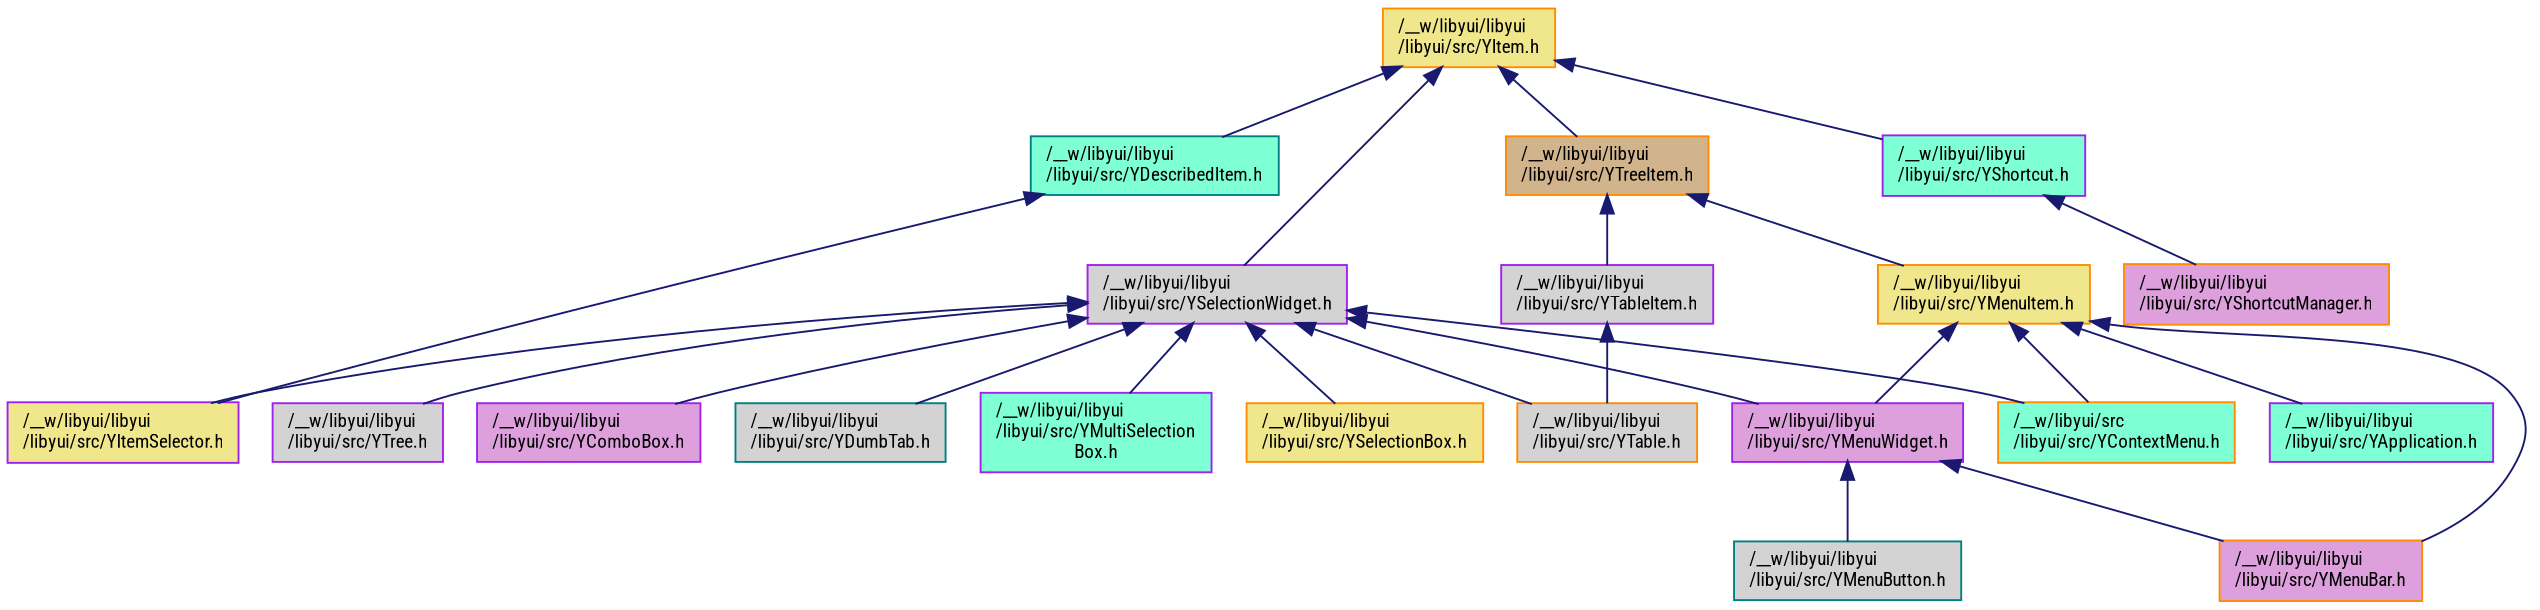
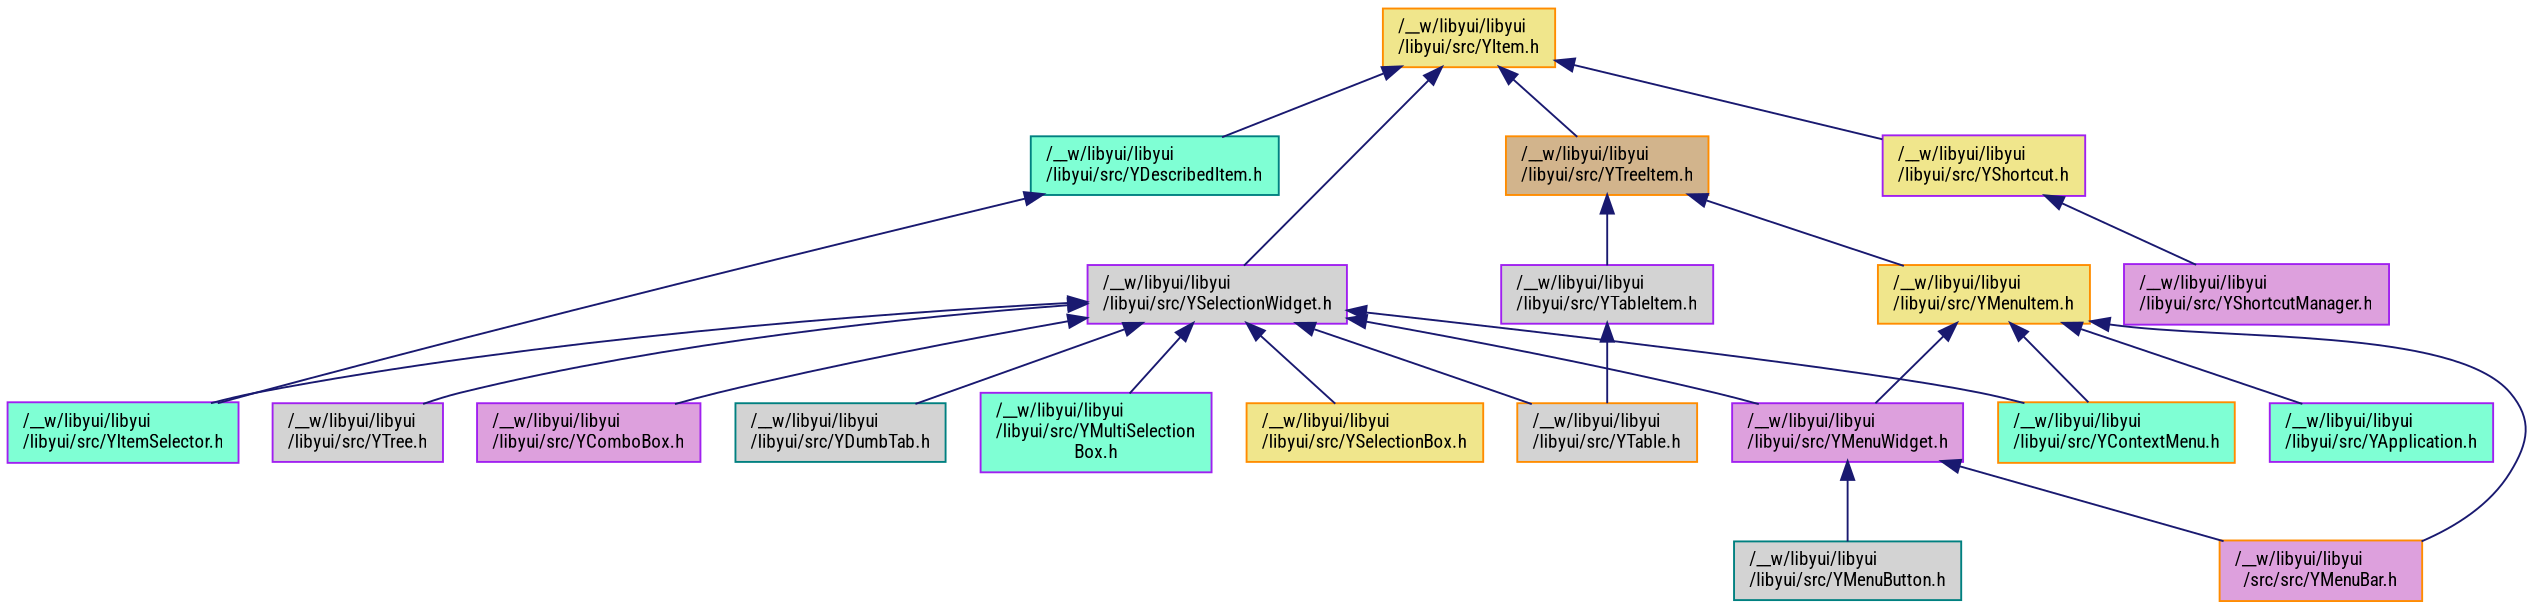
  digraph {
    fontname="Roboto Condensed"
    node [color=purple fillcolor=lightgrey fontname="Roboto Condensed" fontsize=10 shape=record style=filled]
    edge [color=midnightblue dir=back fontname="Roboto Condensed" fontsize=10 labelfontname=Helvetica labelfontsize=10 style=solid]
    n1 [color=darkorange fillcolor=khaki fontcolor=black height=0.2 label="/__w/libyui/libyui\l/libyui/src/YItem.h" width=0.4]
    n2 [color=teal fillcolor=aquamarine height=0.2 label="/__w/libyui/libyui\l/libyui/src/YDescribedItem.h" width=0.4]
    n3 [height=0.2 label="/__w/libyui/libyui\l/libyui/src/YSelectionWidget.h" width=0.4]
-   n4 [fillcolor=aquamarine height=0.2 label="/__w/libyui/libyui\l/libyui/src/YShortcut.h" width=0.4]
+   n4 [fillcolor=khaki height=0.2 label="/__w/libyui/libyui\l/libyui/src/YShortcut.h" width=0.4]
    n5 [color=darkorange fillcolor=tan height=0.2 label="/__w/libyui/libyui\l/libyui/src/YTreeItem.h" width=0.4]
-   n6 [fillcolor=khaki height=0.2 label="/__w/libyui/libyui\l/libyui/src/YItemSelector.h" width=0.4]
+   n6 [fillcolor=aquamarine height=0.2 label="/__w/libyui/libyui\l/libyui/src/YItemSelector.h" width=0.4]
    n7 [fillcolor=plum height=0.2 label="/__w/libyui/libyui\l/libyui/src/YComboBox.h" width=0.4]
-   n8 [color=darkorange fillcolor=aquamarine height=0.2 label="/__w/libyui/src\l/libyui/src/YContextMenu.h" width=0.4]
+   n8 [color=darkorange fillcolor=aquamarine height=0.2 label="/__w/libyui/libyui\l/libyui/src/YContextMenu.h" width=0.4]
    n9 [color=teal height=0.2 label="/__w/libyui/libyui\l/libyui/src/YDumbTab.h" width=0.4]
    n10 [fillcolor=plum height=0.2 label="/__w/libyui/libyui\l/libyui/src/YMenuWidget.h" width=0.4]
    n11 [fillcolor=aquamarine height=0.2 label="/__w/libyui/libyui\l/libyui/src/YMultiSelection\lBox.h" width=0.4]
    n12 [color=darkorange fillcolor=khaki height=0.2 label="/__w/libyui/libyui\l/libyui/src/YSelectionBox.h" width=0.4]
    n13 [color=darkorange height=0.2 label="/__w/libyui/libyui\l/libyui/src/YTable.h" width=0.4]
    n14 [height=0.2 label="/__w/libyui/libyui\l/libyui/src/YTree.h" width=0.4]
-   n15 [color=darkorange fillcolor=plum height=0.2 label="/__w/libyui/libyui\l/libyui/src/YShortcutManager.h" width=0.4]
+   n15 [fillcolor=plum height=0.2 label="/__w/libyui/libyui\l/libyui/src/YShortcutManager.h" width=0.4]
    n16 [color=darkorange fillcolor=khaki height=0.2 label="/__w/libyui/libyui\l/libyui/src/YMenuItem.h" width=0.4]
    n17 [height=0.2 label="/__w/libyui/libyui\l/libyui/src/YTableItem.h" width=0.4]
-   n18 [color=darkorange fillcolor=plum height=0.2 label="/__w/libyui/libyui\l/libyui/src/YMenuBar.h" width=0.4]
+   n18 [color=darkorange fillcolor=plum height=0.2 label="/__w/libyui/libyui\l/src/src/YMenuBar.h" width=0.4]
    n19 [color=teal height=0.2 label="/__w/libyui/libyui\l/libyui/src/YMenuButton.h" width=0.4]
    n20 [fillcolor=aquamarine height=0.2 label="/__w/libyui/libyui\l/libyui/src/YApplication.h" width=0.4]
    n1 -> n2
    n1 -> n3
    n1 -> n4
    n1 -> n5
    n2 -> n6
    n3 -> n6
    n3 -> n7
    n3 -> n8
    n3 -> n9
    n3 -> n10
    n3 -> n11
    n3 -> n12
    n3 -> n13
    n3 -> n14
    n4 -> n15
    n5 -> n16
    n5 -> n17
    n10 -> n18
    n10 -> n19
    n16 -> n8
    n16 -> n10
    n16 -> n18
    n16 -> n20
    n17 -> n13
  }
